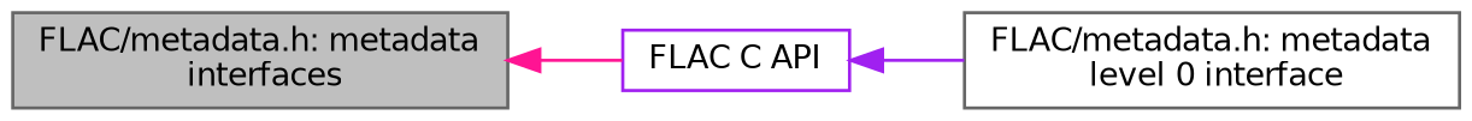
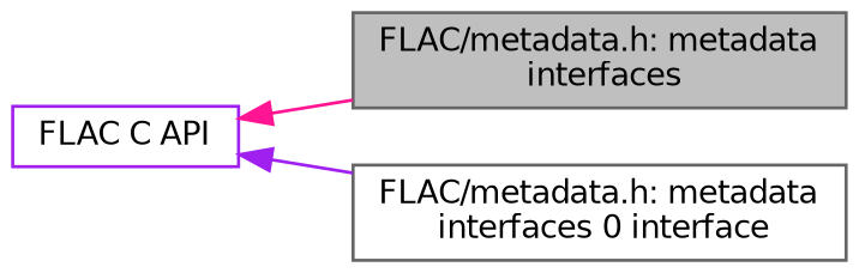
  digraph {
    rankdir=LR
    node [color=gray40 fillcolor=white fontname=Helvetica fontsize=10 shape=box style=filled]
    edge [dir=back fontname=Helvetica fontsize=10 labelfontname=Helvetica labelfontsize=10 shape=plaintext style=solid]
    n1 [color=purple height=0.2 label="FLAC C API" width=0.4]
    n2 [fillcolor=grey75 fontcolor=black height=0.2 label="FLAC/metadata.h: metadata\l interfaces" width=0.4]
-   n3 [height=0.2 label="FLAC/metadata.h: metadata\l level 0 interface" width=0.4]
-   n2 -> n1 [color=deeppink]
+   n3 [height=0.2 label="FLAC/metadata.h: metadata\l interfaces 0 interface" width=0.4]
+   n1 -> n2 [color=deeppink]
    n1 -> n3 [color=purple]
  }
